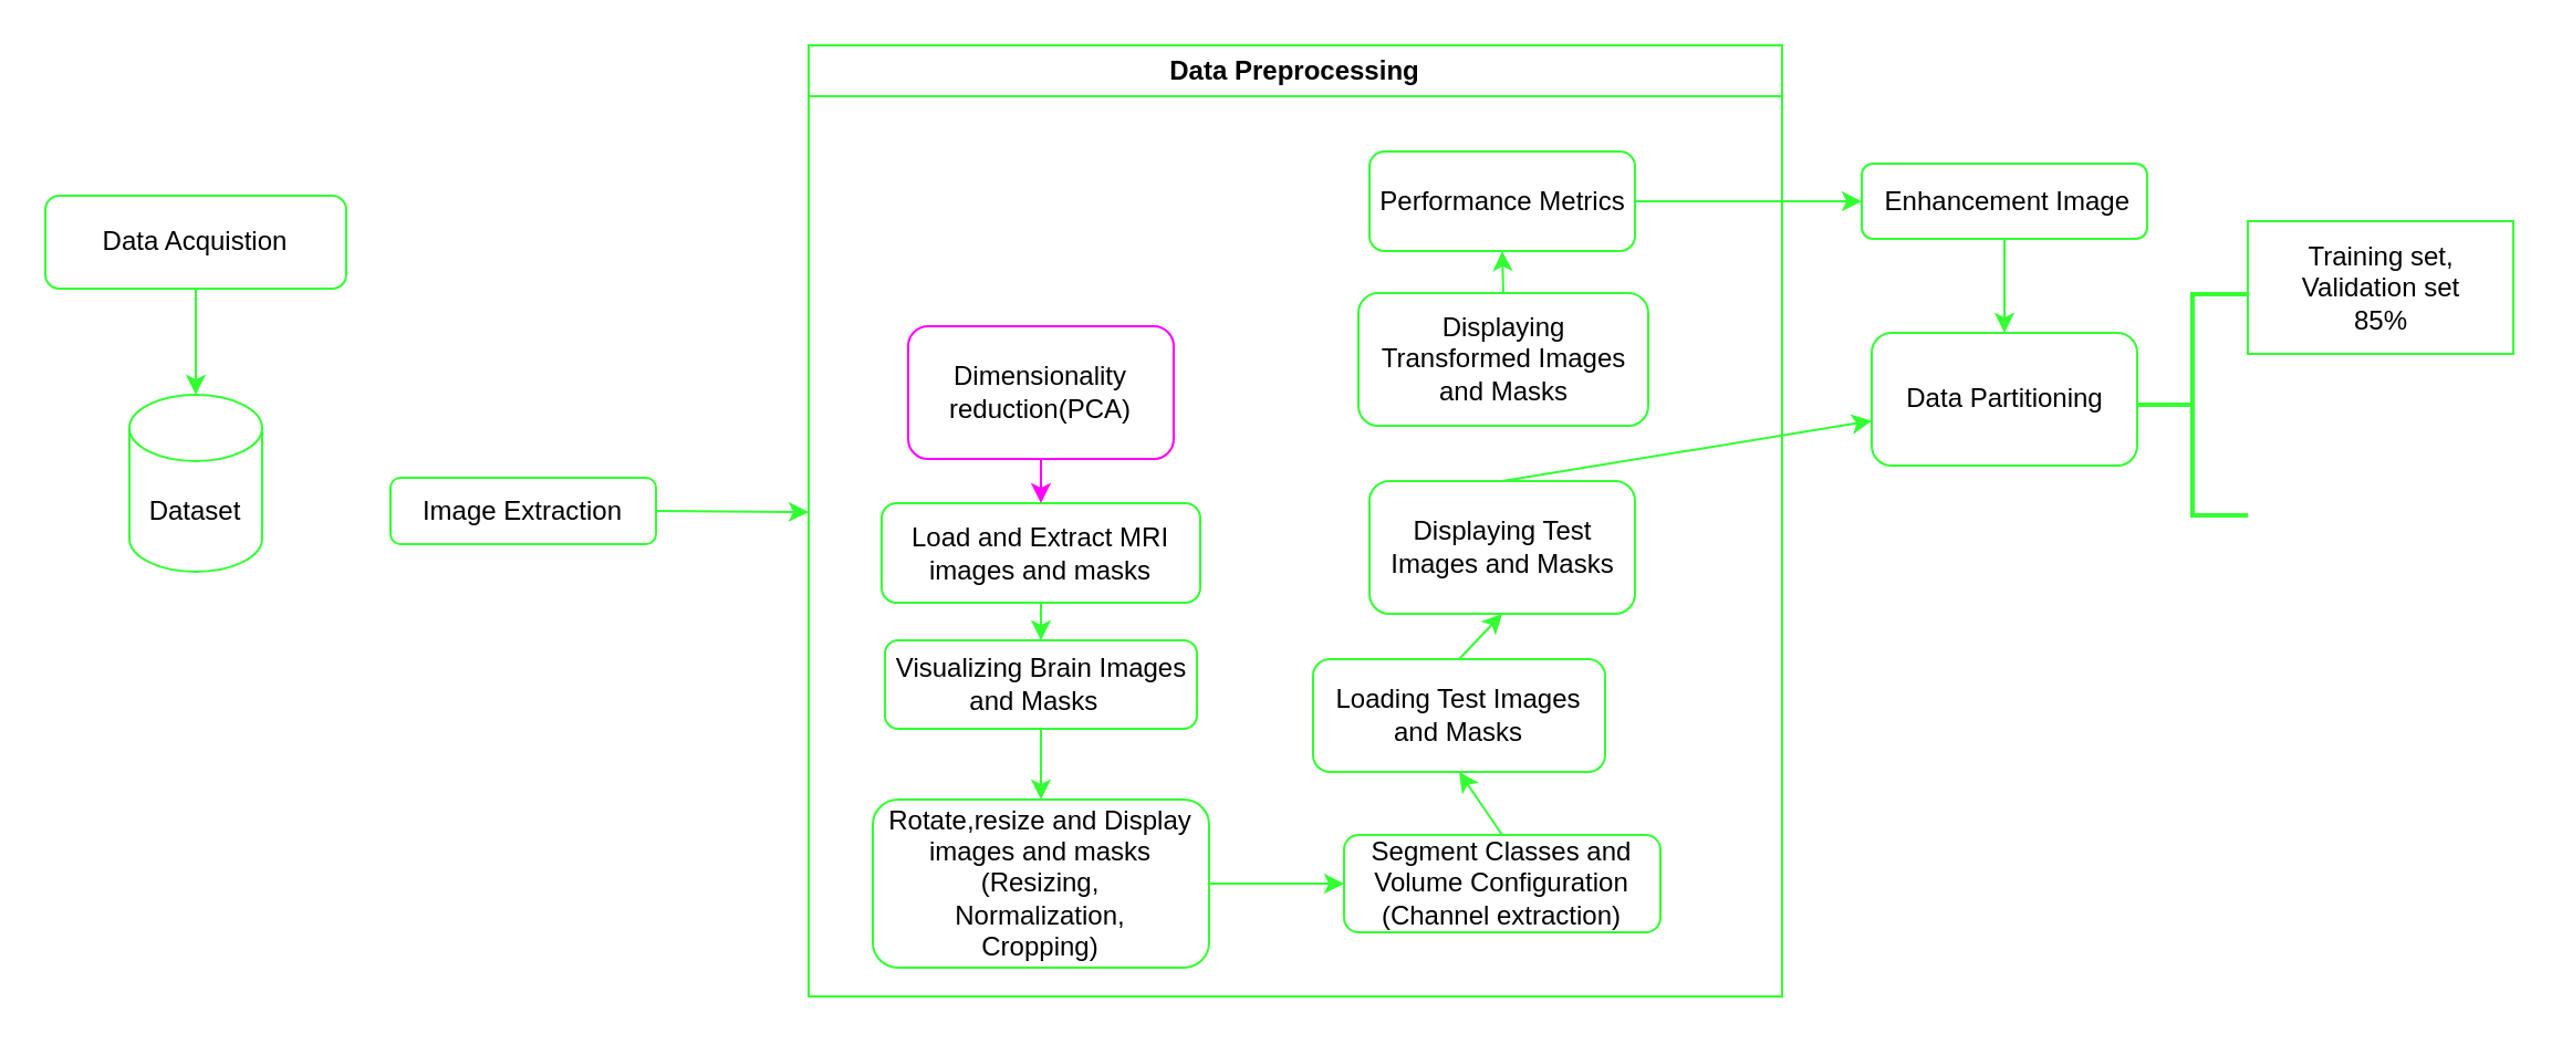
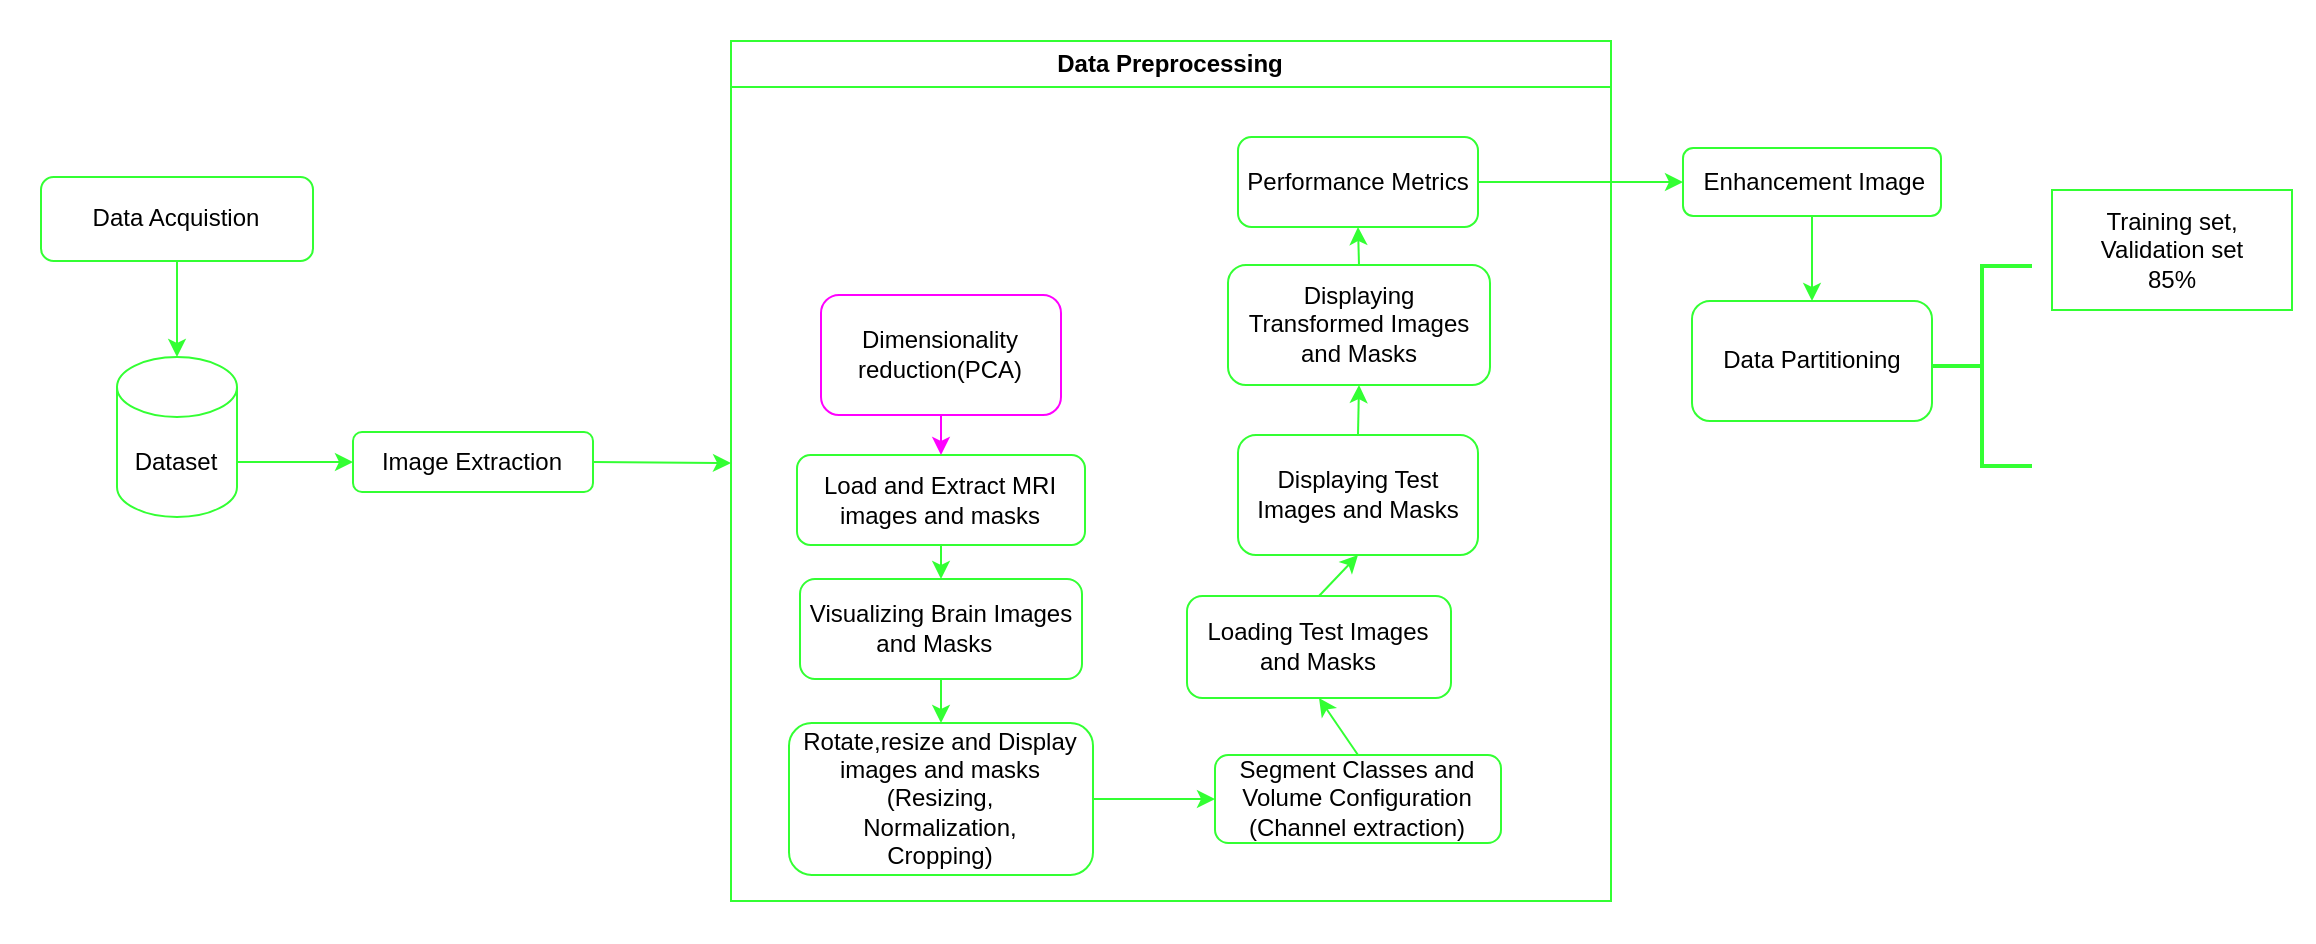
  <mxCell id="0" />
  <mxCell id="1" parent="0" />
  <mxCell id="2" value="Dataset" style="shape=cylinder3;whiteSpace=wrap;html=1;boundedLbl=1;backgroundOutline=1;size=15;strokeColor=#33FF33;" parent="1" vertex="1"><mxGeometry x="58" y="178" width="60" height="80" as="geometry" /></mxCell>
  <mxCell id="3" value="Data Acquistion" style="rounded=1;whiteSpace=wrap;html=1;strokeColor=#33FF33;" parent="1" vertex="1"><mxGeometry x="20" y="88" width="136" height="42" as="geometry" /></mxCell>
  <mxCell id="4" value="Image Extraction" style="rounded=1;whiteSpace=wrap;html=1;strokeColor=#33FF33;" parent="1" vertex="1"><mxGeometry x="176" y="215.5" width="120" height="30" as="geometry" /></mxCell>
  <mxCell id="5" value="Data Preprocessing" style="swimlane;whiteSpace=wrap;html=1;strokeColor=#33FF33;" parent="1" vertex="1"><mxGeometry x="365" y="20" width="440" height="430" as="geometry" /></mxCell>
  <mxCell id="6" value="Load and Extract MRI images and masks" style="rounded=1;whiteSpace=wrap;html=1;strokeColor=#33FF33;" parent="5" vertex="1"><mxGeometry x="33" y="207" width="144" height="45" as="geometry" /></mxCell>
- <mxCell id="7" value="&lt;div&gt;Visualizing Brain&amp;nbsp;&lt;span style=&quot;background-color: initial;&quot;&gt;Images and Masks&amp;nbsp;&amp;nbsp;&lt;/span&gt;&lt;/div&gt;" style="rounded=1;whiteSpace=wrap;html=1;strokeColor=#33FF33;" parent="5" vertex="1"><mxGeometry x="34.5" y="269" width="141" height="40" as="geometry" /></mxCell>
+ <mxCell id="7" value="&lt;div&gt;Visualizing Brain&amp;nbsp;&lt;span style=&quot;background-color: initial;&quot;&gt;Images and Masks&amp;nbsp;&amp;nbsp;&lt;/span&gt;&lt;/div&gt;" style="rounded=1;whiteSpace=wrap;html=1;strokeColor=#33FF33;" parent="5" vertex="1"><mxGeometry x="34.5" y="269" width="141" height="50" as="geometry" /></mxCell>
  <mxCell id="8" value="&lt;div&gt;Rotate,resize and&amp;nbsp;&lt;span style=&quot;background-color: initial;&quot;&gt;Display images and masks&lt;br&gt;&lt;/span&gt;&lt;span style=&quot;background-color: initial;&quot;&gt;(&lt;/span&gt;&lt;span style=&quot;background-color: initial;&quot;&gt;Resizing,&lt;/span&gt;&lt;/div&gt;&lt;div&gt;Normalization,&lt;/div&gt;&lt;div&gt;Cropping)&lt;/div&gt;" style="rounded=1;whiteSpace=wrap;html=1;strokeColor=#33FF33;" parent="5" vertex="1"><mxGeometry x="29" y="341" width="152" height="76" as="geometry" /></mxCell>
  <mxCell id="9" value="&lt;div&gt;Segment Classes and Volume&amp;nbsp;&lt;span style=&quot;background-color: initial;&quot;&gt;Configuration (&lt;/span&gt;&lt;span style=&quot;background-color: initial;&quot;&gt;Channel extraction)&lt;/span&gt;&lt;/div&gt;" style="rounded=1;whiteSpace=wrap;html=1;strokeColor=#33FF33;" parent="5" vertex="1"><mxGeometry x="242" y="357" width="143" height="44" as="geometry" /></mxCell>
  <mxCell id="10" value="Loading Test Images and&amp;nbsp;Masks" style="rounded=1;whiteSpace=wrap;html=1;strokeColor=#33FF33;" parent="5" vertex="1"><mxGeometry x="228" y="277.5" width="132" height="51" as="geometry" /></mxCell>
  <mxCell id="11" value="Displaying Test Images and&amp;nbsp;Masks" style="rounded=1;whiteSpace=wrap;html=1;strokeColor=#33FF33;" parent="5" vertex="1"><mxGeometry x="253.5" y="197" width="120" height="60" as="geometry" /></mxCell>
  <mxCell id="12" value="Displaying Transformed&amp;nbsp;Images and Masks" style="rounded=1;whiteSpace=wrap;html=1;strokeColor=#33FF33;" parent="5" vertex="1"><mxGeometry x="248.5" y="112" width="131" height="60" as="geometry" /></mxCell>
  <mxCell id="13" value="Performance Metrics" style="rounded=1;whiteSpace=wrap;html=1;strokeColor=#33FF33;" parent="5" vertex="1"><mxGeometry x="253.5" y="48" width="120" height="45" as="geometry" /></mxCell>
  <mxCell id="14" value="" style="endArrow=classic;html=1;rounded=0;exitX=0.5;exitY=1;exitDx=0;exitDy=0;entryX=0.5;entryY=0;entryDx=0;entryDy=0;strokeColor=#33FF33;" parent="5" source="7" target="8" edge="1"><mxGeometry width="50" height="50" relative="1" as="geometry"><mxPoint x="256.5" y="321" as="sourcePoint" /><mxPoint x="306.5" y="271" as="targetPoint" /></mxGeometry></mxCell>
  <mxCell id="15" value="" style="endArrow=classic;html=1;rounded=0;exitX=0.5;exitY=0;exitDx=0;exitDy=0;entryX=0.5;entryY=1;entryDx=0;entryDy=0;strokeColor=#33FF33;" parent="5" source="10" target="11" edge="1"><mxGeometry width="50" height="50" relative="1" as="geometry"><mxPoint x="301" y="267" as="sourcePoint" /><mxPoint x="351" y="217" as="targetPoint" /></mxGeometry></mxCell>
- <mxCell id="16" value="" style="endArrow=classic;html=1;rounded=0;exitX=0.5;exitY=0;exitDx=0;exitDy=0;strokeColor=#33FF33;" parent="5" source="11" target="24" edge="1"><mxGeometry width="50" height="50" relative="1" as="geometry"><mxPoint x="257" y="225" as="sourcePoint" /><mxPoint x="307" y="175" as="targetPoint" /></mxGeometry></mxCell>
+ <mxCell id="16" value="" style="endArrow=classic;html=1;rounded=0;entryX=0.5;entryY=1;entryDx=0;entryDy=0;exitX=0.5;exitY=0;exitDx=0;exitDy=0;strokeColor=#33FF33;" parent="5" source="11" target="12" edge="1"><mxGeometry width="50" height="50" relative="1" as="geometry"><mxPoint x="257" y="225" as="sourcePoint" /><mxPoint x="307" y="175" as="targetPoint" /></mxGeometry></mxCell>
  <mxCell id="17" value="" style="endArrow=classic;html=1;rounded=0;exitX=0.5;exitY=0;exitDx=0;exitDy=0;entryX=0.5;entryY=1;entryDx=0;entryDy=0;strokeColor=#33FF33;" parent="5" source="12" target="13" edge="1"><mxGeometry width="50" height="50" relative="1" as="geometry"><mxPoint x="257" y="225" as="sourcePoint" /><mxPoint x="307" y="175" as="targetPoint" /></mxGeometry></mxCell>
  <mxCell id="18" value="Dimensionality reduction(PCA)" style="rounded=1;whiteSpace=wrap;html=1;strokeColor=#FF00FF;" parent="5" vertex="1"><mxGeometry x="45" y="127" width="120" height="60" as="geometry" /></mxCell>
  <mxCell id="19" value="" style="endArrow=classic;html=1;rounded=0;exitX=1;exitY=0.5;exitDx=0;exitDy=0;entryX=0;entryY=0.5;entryDx=0;entryDy=0;strokeColor=#33FF33;" parent="5" source="8" target="9" edge="1"><mxGeometry width="50" height="50" relative="1" as="geometry"><mxPoint x="441" y="243" as="sourcePoint" /><mxPoint x="491" y="193" as="targetPoint" /></mxGeometry></mxCell>
  <mxCell id="20" value="" style="endArrow=classic;html=1;rounded=0;exitX=0.5;exitY=0;exitDx=0;exitDy=0;strokeColor=#33FF33;entryX=0.5;entryY=1;entryDx=0;entryDy=0;" parent="5" source="9" target="10" edge="1"><mxGeometry width="50" height="50" relative="1" as="geometry"><mxPoint x="441" y="243" as="sourcePoint" /><mxPoint x="491" y="193" as="targetPoint" /></mxGeometry></mxCell>
  <mxCell id="21" value="" style="endArrow=classic;html=1;rounded=0;exitX=0.5;exitY=1;exitDx=0;exitDy=0;entryX=0.5;entryY=0;entryDx=0;entryDy=0;strokeColor=#33FF33;" parent="5" source="6" target="7" edge="1"><mxGeometry width="50" height="50" relative="1" as="geometry"><mxPoint x="441" y="243" as="sourcePoint" /><mxPoint x="491" y="193" as="targetPoint" /></mxGeometry></mxCell>
  <mxCell id="22" value="" style="endArrow=classic;html=1;rounded=0;exitX=0.5;exitY=1;exitDx=0;exitDy=0;entryX=0.5;entryY=0;entryDx=0;entryDy=0;strokeColor=#FF00FF;" parent="5" source="18" target="6" edge="1"><mxGeometry width="50" height="50" relative="1" as="geometry"><mxPoint x="441" y="243" as="sourcePoint" /><mxPoint x="491" y="193" as="targetPoint" /></mxGeometry></mxCell>
  <mxCell id="23" value="&amp;nbsp;Enhancement Image" style="rounded=1;whiteSpace=wrap;html=1;strokeColor=#33FF33;" parent="1" vertex="1"><mxGeometry x="841" y="73.5" width="129" height="34" as="geometry" /></mxCell>
  <mxCell id="24" value="Data Partitioning" style="rounded=1;whiteSpace=wrap;html=1;strokeColor=#33FF33;" parent="1" vertex="1"><mxGeometry x="845.5" y="150" width="120" height="60" as="geometry" /></mxCell>
- <mxCell id="25" value="Training set,&lt;br&gt;Validation set&lt;br&gt;85%" style="rounded=0;whiteSpace=wrap;html=1;strokeColor=#33FF33;" parent="1" vertex="1"><mxGeometry x="1015.5" y="99.5" width="120" height="60" as="geometry" /></mxCell>
+ <mxCell id="25" value="Training set,&lt;br&gt;Validation set&lt;br&gt;85%" style="rounded=0;whiteSpace=wrap;html=1;strokeColor=#33FF33;" parent="1" vertex="1"><mxGeometry x="1025.5" y="94.5" width="120" height="60" as="geometry" /></mxCell>
  <mxCell id="26" value="" style="strokeWidth=2;html=1;shape=mxgraph.flowchart.annotation_2;align=left;labelPosition=right;pointerEvents=1;direction=east;strokeColor=#33FF33;" parent="1" vertex="1"><mxGeometry x="965.5" y="132.5" width="50" height="100" as="geometry" /></mxCell>
  <mxCell id="27" value="" style="endArrow=classic;html=1;rounded=0;exitX=1;exitY=0.5;exitDx=0;exitDy=0;entryX=0;entryY=0.5;entryDx=0;entryDy=0;strokeColor=#33FF33;" parent="1" source="13" target="23" edge="1"><mxGeometry width="50" height="50" relative="1" as="geometry"><mxPoint x="1043" y="-96" as="sourcePoint" /><mxPoint x="1093" y="-146" as="targetPoint" /></mxGeometry></mxCell>
  <mxCell id="28" value="" style="endArrow=classic;html=1;rounded=0;entryX=0.5;entryY=0;entryDx=0;entryDy=0;exitX=0.5;exitY=1;exitDx=0;exitDy=0;strokeColor=#33FF33;" parent="1" source="23" target="24" edge="1"><mxGeometry width="50" height="50" relative="1" as="geometry"><mxPoint x="951.5" y="-310" as="sourcePoint" /><mxPoint x="1055.5" y="-171" as="targetPoint" /></mxGeometry></mxCell>
  <mxCell id="29" value="" style="endArrow=classic;html=1;rounded=0;exitX=0.5;exitY=1;exitDx=0;exitDy=0;entryX=0.5;entryY=0;entryDx=0;entryDy=0;entryPerimeter=0;strokeColor=#33FF33;" edge="1" parent="1" source="3" target="2"><mxGeometry width="50" height="50" relative="1" as="geometry"><mxPoint x="195" y="303" as="sourcePoint" /><mxPoint x="245" y="253" as="targetPoint" /></mxGeometry></mxCell>
+ <mxCell id="30" value="" style="endArrow=classic;html=1;rounded=0;exitX=1;exitY=0;exitDx=0;exitDy=52.5;exitPerimeter=0;entryX=0;entryY=0.5;entryDx=0;entryDy=0;strokeColor=#33FF33;" edge="1" parent="1" source="2" target="4"><mxGeometry width="50" height="50" relative="1" as="geometry"><mxPoint x="195" y="303" as="sourcePoint" /><mxPoint x="245" y="253" as="targetPoint" /></mxGeometry></mxCell>
  <mxCell id="31" value="" style="endArrow=classic;html=1;rounded=0;exitX=1;exitY=0.5;exitDx=0;exitDy=0;strokeColor=#33FF33;" edge="1" parent="1" source="4"><mxGeometry width="50" height="50" relative="1" as="geometry"><mxPoint x="195" y="303" as="sourcePoint" /><mxPoint x="365" y="231" as="targetPoint" /></mxGeometry></mxCell>
